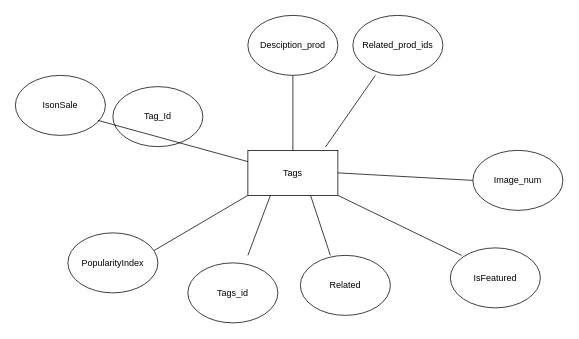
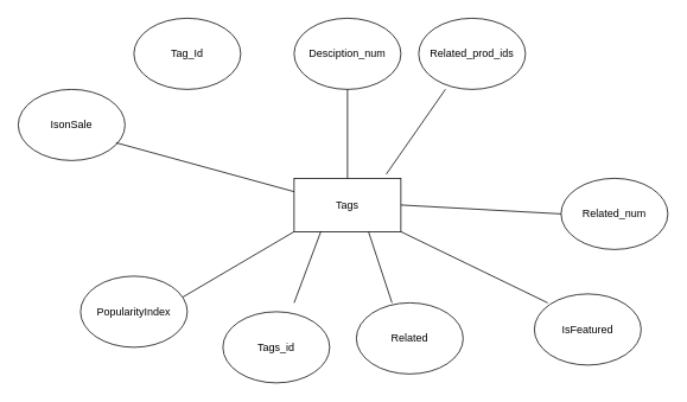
  <mxCell id="0" />
  <mxCell id="1" parent="0" />
  <mxCell id="2" value="Tags" style="rounded=0;whiteSpace=wrap;html=1;" parent="1" vertex="1"><mxGeometry x="330" y="200" width="120" height="60" as="geometry" /></mxCell>
  <mxCell id="3" value="PopularityIndex" style="ellipse;whiteSpace=wrap;html=1;" parent="1" vertex="1"><mxGeometry x="90" y="310" width="120" height="80" as="geometry" /></mxCell>
- <mxCell id="4" value="Tag_Id" style="ellipse;whiteSpace=wrap;html=1;" parent="1" vertex="1"><mxGeometry x="150" y="115" width="120" height="80" as="geometry" /></mxCell>
+ <mxCell id="4" value="Tag_Id" style="ellipse;whiteSpace=wrap;html=1;" parent="1" vertex="1"><mxGeometry x="150" y="20" width="120" height="80" as="geometry" /></mxCell>
  <mxCell id="5" value="IsFeatured" style="ellipse;whiteSpace=wrap;html=1;" parent="1" vertex="1"><mxGeometry x="600" y="330" width="120" height="80" as="geometry" /></mxCell>
  <mxCell id="6" value="IsonSale" style="ellipse;whiteSpace=wrap;html=1;" parent="1" vertex="1"><mxGeometry x="20" y="100" width="120" height="80" as="geometry" /></mxCell>
- <mxCell id="7" value="Image_num" style="ellipse;whiteSpace=wrap;html=1;" parent="1" vertex="1"><mxGeometry x="630" y="200" width="120" height="80" as="geometry" /></mxCell>
+ <mxCell id="7" value="Related_num" style="ellipse;whiteSpace=wrap;html=1;" parent="1" vertex="1"><mxGeometry x="630" y="200" width="120" height="80" as="geometry" /></mxCell>
  <mxCell id="8" value="" style="endArrow=none;html=1;rounded=0;exitX=0;exitY=0.25;exitDx=0;exitDy=0;" parent="1" source="2" edge="1"><mxGeometry width="50" height="50" relative="1" as="geometry"><mxPoint x="70" y="240" as="sourcePoint" /><mxPoint x="130" y="160" as="targetPoint" /></mxGeometry></mxCell>
  <mxCell id="9" value="" style="endArrow=none;html=1;rounded=0;exitX=0.5;exitY=0;exitDx=0;exitDy=0;" parent="1" source="2" edge="1"><mxGeometry width="50" height="50" relative="1" as="geometry"><mxPoint x="340" y="140" as="sourcePoint" /><mxPoint x="390" y="90" as="targetPoint" /></mxGeometry></mxCell>
  <mxCell id="10" value="" style="endArrow=none;html=1;rounded=0;exitX=0.863;exitY=-0.077;exitDx=0;exitDy=0;exitPerimeter=0;" parent="1" source="2" edge="1"><mxGeometry width="50" height="50" relative="1" as="geometry"><mxPoint x="450" y="150" as="sourcePoint" /><mxPoint x="500" y="100" as="targetPoint" /></mxGeometry></mxCell>
  <mxCell id="11" value="" style="endArrow=none;html=1;rounded=0;exitX=1;exitY=0.5;exitDx=0;exitDy=0;" parent="1" source="2" edge="1"><mxGeometry width="50" height="50" relative="1" as="geometry"><mxPoint x="580" y="290" as="sourcePoint" /><mxPoint x="630" y="240" as="targetPoint" /></mxGeometry></mxCell>
  <mxCell id="12" value="" style="endArrow=none;html=1;rounded=0;entryX=1;entryY=1;entryDx=0;entryDy=0;" parent="1" target="2" edge="1"><mxGeometry width="50" height="50" relative="1" as="geometry"><mxPoint x="615" y="340" as="sourcePoint" /><mxPoint x="665" y="290" as="targetPoint" /></mxGeometry></mxCell>
  <mxCell id="13" value="" style="endArrow=none;html=1;rounded=0;entryX=0.697;entryY=1.003;entryDx=0;entryDy=0;entryPerimeter=0;" parent="1" target="2" edge="1"><mxGeometry width="50" height="50" relative="1" as="geometry"><mxPoint x="440" y="340" as="sourcePoint" /><mxPoint x="495" y="310" as="targetPoint" /></mxGeometry></mxCell>
  <mxCell id="14" value="" style="endArrow=none;html=1;rounded=0;entryX=0.25;entryY=1;entryDx=0;entryDy=0;" parent="1" target="2" edge="1"><mxGeometry width="50" height="50" relative="1" as="geometry"><mxPoint x="330" y="340" as="sourcePoint" /><mxPoint x="370" y="260" as="targetPoint" /></mxGeometry></mxCell>
  <mxCell id="15" value="" style="endArrow=none;html=1;rounded=0;" parent="1" edge="1"><mxGeometry width="50" height="50" relative="1" as="geometry"><mxPoint x="204.99" y="333.535" as="sourcePoint" /><mxPoint x="330" y="260" as="targetPoint" /></mxGeometry></mxCell>
- <mxCell id="16" value="Desciption_prod" style="ellipse;whiteSpace=wrap;html=1;" parent="1" vertex="1"><mxGeometry x="330" y="20" width="120" height="80" as="geometry" /></mxCell>
+ <mxCell id="16" value="Desciption_num" style="ellipse;whiteSpace=wrap;html=1;" parent="1" vertex="1"><mxGeometry x="330" y="20" width="120" height="80" as="geometry" /></mxCell>
  <mxCell id="17" value="Tags_id" style="ellipse;whiteSpace=wrap;html=1;" vertex="1" parent="1"><mxGeometry x="250" y="350" width="120" height="80" as="geometry" /></mxCell>
  <mxCell id="18" value="Related" style="ellipse;whiteSpace=wrap;html=1;" vertex="1" parent="1"><mxGeometry x="400" y="340" width="120" height="80" as="geometry" /></mxCell>
  <mxCell id="19" value="Related_prod_ids" style="ellipse;whiteSpace=wrap;html=1;" vertex="1" parent="1"><mxGeometry x="470" y="20" width="120" height="80" as="geometry" /></mxCell>
